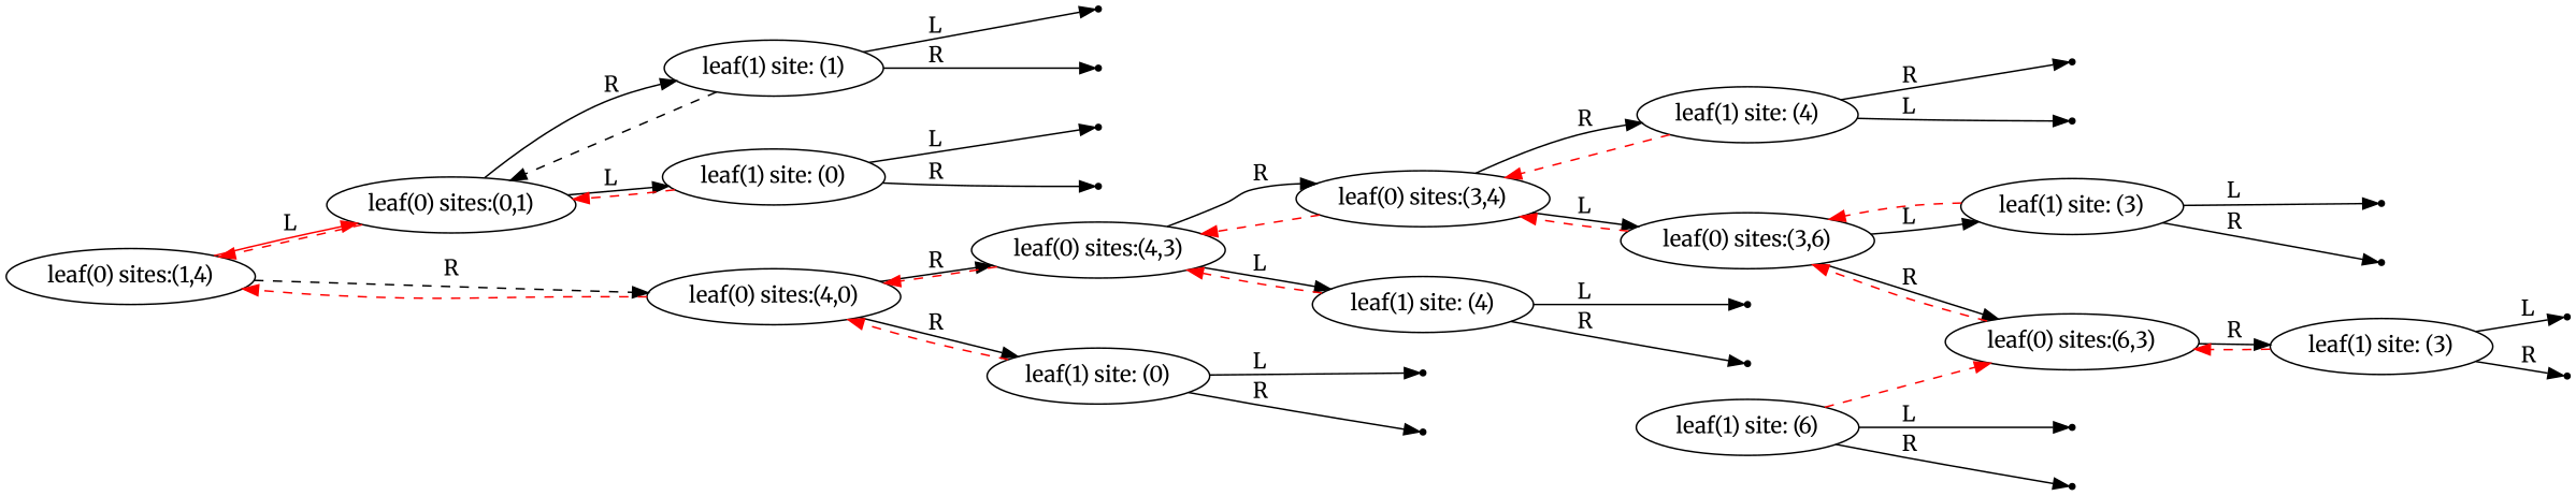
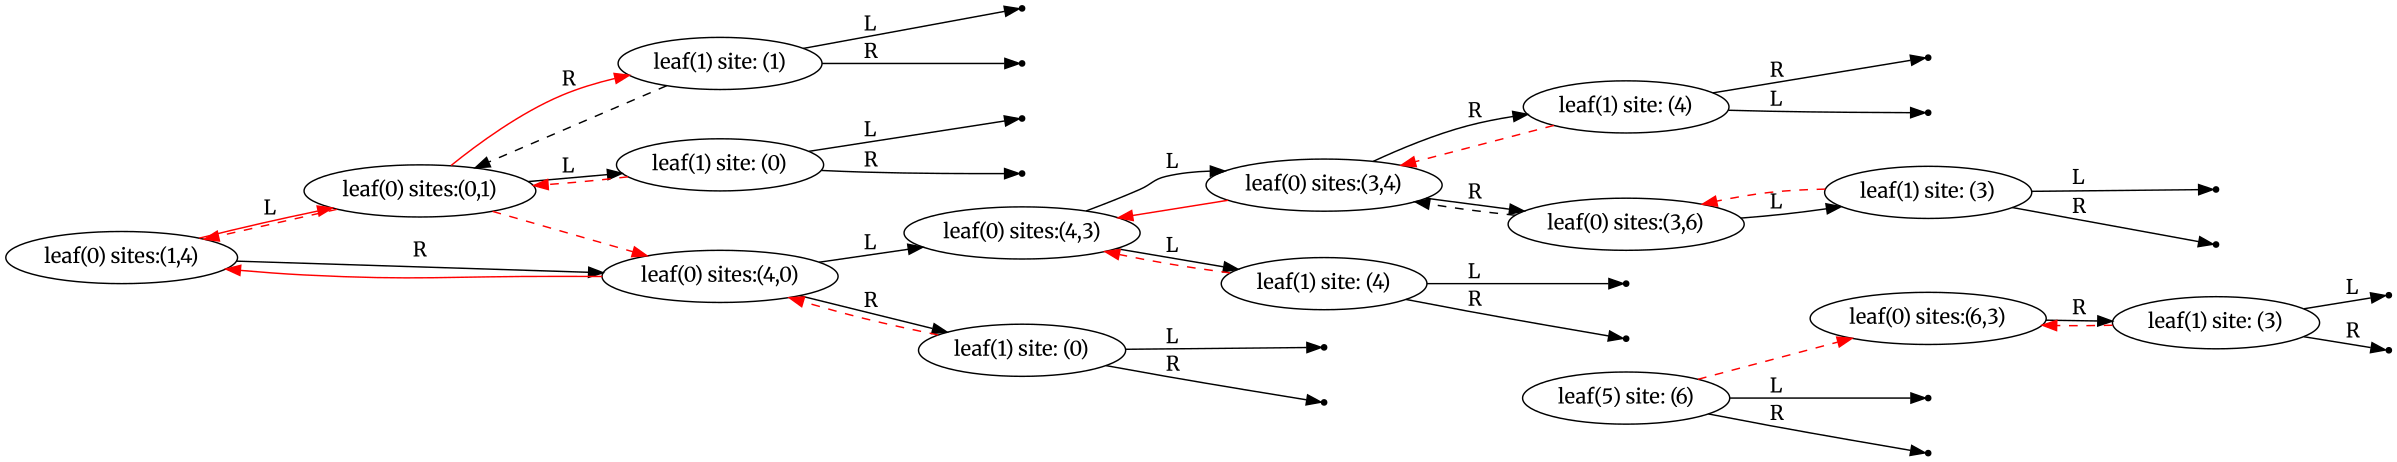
  digraph {
    fontname=Merriweather
    rankdir=LR
    node [fontname=Merriweather shape=point]
    edge [fontname=Merriweather]
    n1 [label="leaf(0) sites:(1,4)" shape=""]
    n2 [label="leaf(0) sites:(0,1)" shape=""]
    n3 [label="leaf(0) sites:(4,0)" shape=""]
    n4 [label="leaf(1) site: (0)" shape=""]
    n5 [label="leaf(1) site: (1)" shape=""]
    n6 [label="leaf(0) sites:(4,3)" shape=""]
    n7 [label="leaf(1) site: (0)" shape=""]
    nullptr_l_295808629
    nullptr_r_295808629
    nullptr_l_371534112
    nullptr_r_371534112
    n12 [label="leaf(1) site: (4)" shape=""]
    n13 [label="leaf(0) sites:(3,4)" shape=""]
    nullptr_l_245246554
    nullptr_r_245246554
    nullptr_l_11454308
    nullptr_r_11454308
    n18 [label="leaf(0) sites:(3,6)" shape=""]
    n19 [label="leaf(1) site: (4)" shape=""]
    n20 [label="leaf(1) site: (3)" shape=""]
    n21 [label="leaf(0) sites:(6,3)" shape=""]
    nullptr_l_592327759
    nullptr_r_592327759
    nullptr_l_611115389
    nullptr_r_611115389
    n26 [label="leaf(1) site: (3)" shape=""]
-   n27 [label="leaf(1) site: (6)" shape=""]
+   n27 [label="leaf(5) site: (6)" shape=""]
    nullptr_l_1210384918
    nullptr_r_1210384918
    nullptr_l_447201866
    nullptr_r_447201866
    n1 -> n2 [color=red label=L]
-   n1 -> n3 [label=R style=dashed]
+   n1 -> n3 [label=R]
    n2 -> n1 [color=red style=dashed]
    n2 -> n4 [label=L]
-   n2 -> n5 [label=R]
-   n3 -> n1 [color=red style=dashed]
-   n3 -> n6 [label=R]
+   n2 -> n5 [label=R color=red]
+   n3 -> n1 [color=red style=solid]
+   n3 -> n6 [label=L]
    n3 -> n7 [label=R]
    n4 -> n2 [color=red style=dashed]
    n4 -> nullptr_l_295808629 [label=L]
    n4 -> nullptr_r_295808629 [label=R]
    n5 -> n2 [color=black style=dashed]
    n5 -> nullptr_l_371534112 [label=L]
    n5 -> nullptr_r_371534112 [label=R]
-   n6 -> n3 [color=red style=dashed]
+   n2 -> n3 [color=red style=dashed]
    n6 -> n12 [label=L]
-   n6 -> n13 [label=R]
+   n6 -> n13 [label=L]
    n7 -> n3 [color=red style=dashed]
    n7 -> nullptr_l_245246554 [label=L]
    n7 -> nullptr_r_245246554 [label=R]
    n12 -> n6 [color=red style=dashed]
    n12 -> nullptr_l_11454308 [label=L]
    n12 -> nullptr_r_11454308 [label=R]
-   n13 -> n6 [color=red style=dashed]
-   n13 -> n18 [label=L]
+   n13 -> n6 [color=red style=solid]
+   n13 -> n18 [label=R]
    n13 -> n19 [label=R]
-   n18 -> n13 [color=red style=dashed]
+   n18 -> n13 [color=black style=dashed]
    n18 -> n20 [label=L]
-   n18 -> n21 [label=R]
    n19 -> n13 [color=red style=dashed]
    n19 -> nullptr_l_592327759 [label=L]
    n19 -> nullptr_r_592327759 [label=R]
    n20 -> n18 [color=red style=dashed]
    n20 -> nullptr_l_611115389 [label=L]
    n20 -> nullptr_r_611115389 [label=R]
-   n21 -> n18 [color=red style=dashed]
    n21 -> n26 [label=R]
    n26 -> n21 [color=red style=dashed]
    n26 -> nullptr_l_447201866 [label=L]
    n26 -> nullptr_r_447201866 [label=R]
    n27 -> n21 [color=red style=dashed]
    n27 -> nullptr_l_1210384918 [label=L]
    n27 -> nullptr_r_1210384918 [label=R]
  }
